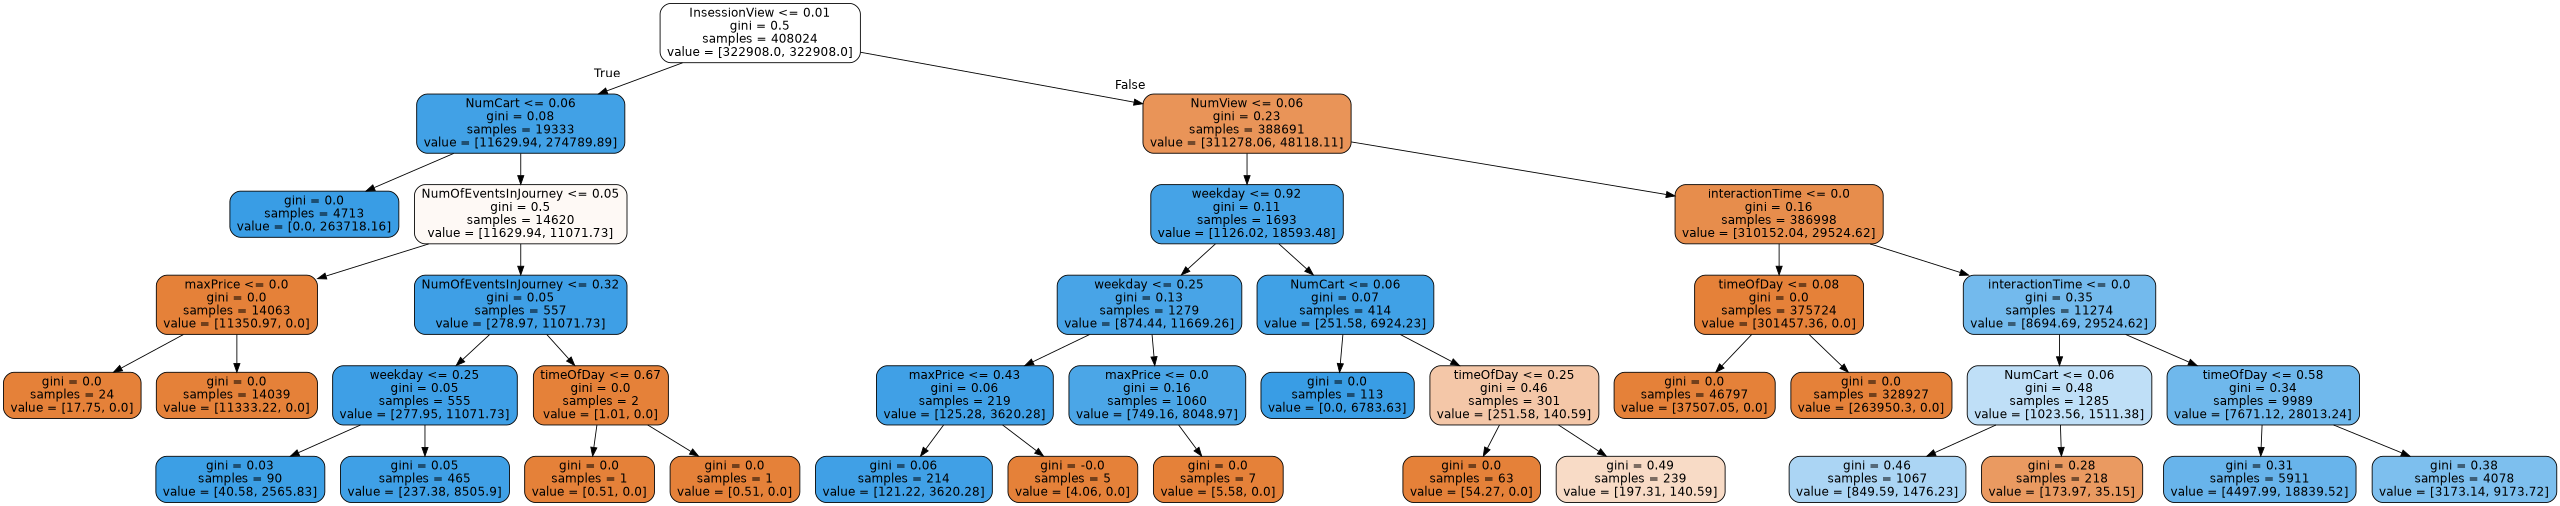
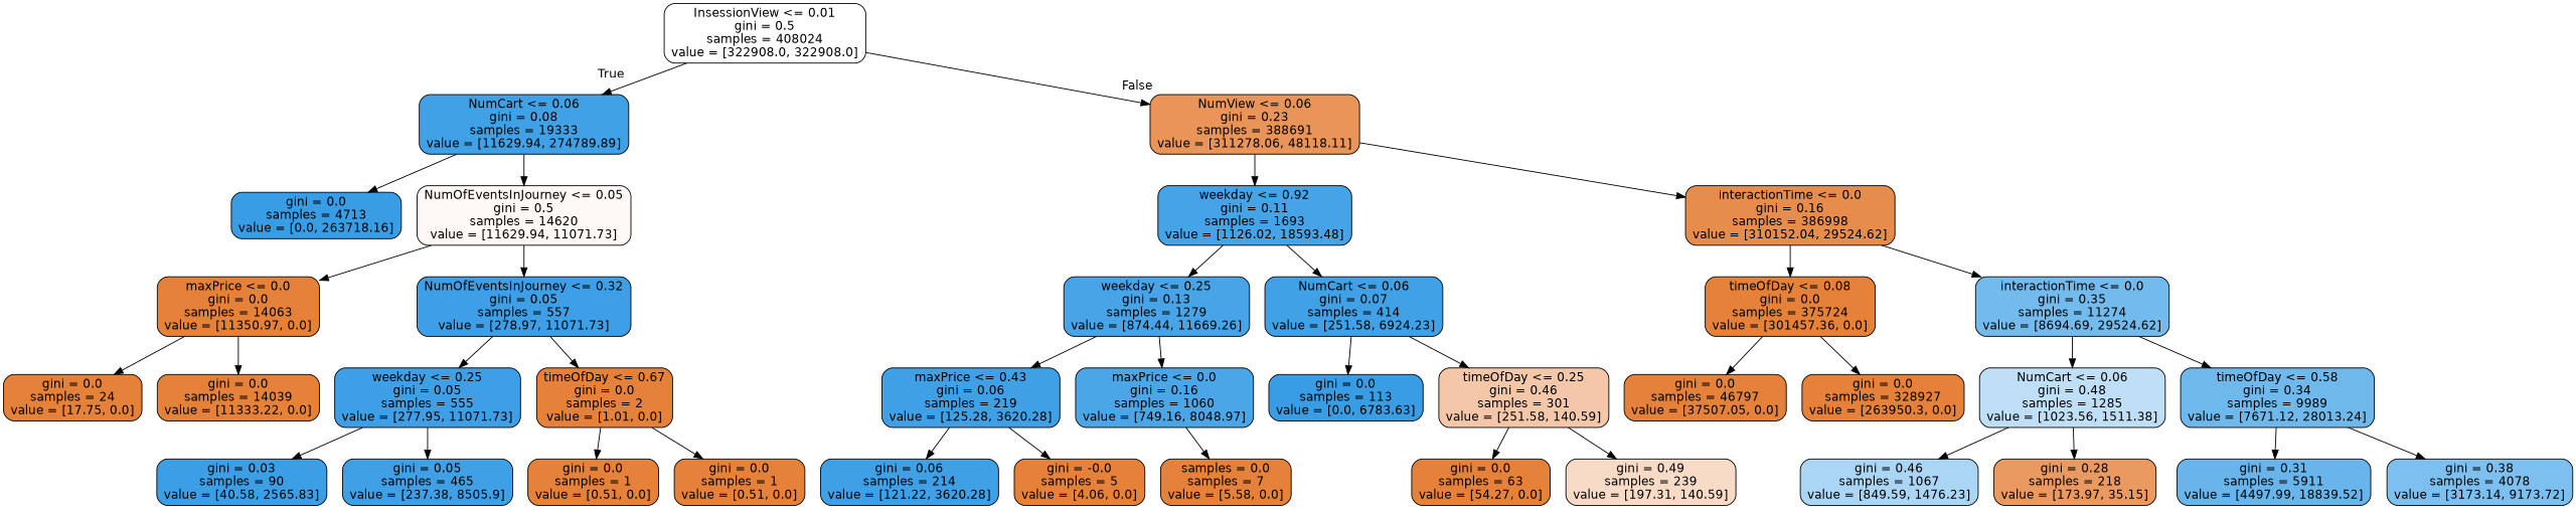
  digraph {
    node [color=black fillcolor="#e58139" fontname=helvetica shape=box style="filled, rounded"]
    edge [fontname=helvetica]
    n1 [fillcolor="#ffffff" label="InsessionView <= 0.01\ngini = 0.5\nsamples = 408024\nvalue = [322908.0, 322908.0]"]
    n2 [fillcolor="#41a1e6" label="NumCart <= 0.06\ngini = 0.08\nsamples = 19333\nvalue = [11629.94, 274789.89]"]
    n3 [fillcolor="#e99458" label="NumView <= 0.06\ngini = 0.23\nsamples = 388691\nvalue = [311278.06, 48118.11]"]
    n4 [fillcolor="#399de5" label="gini = 0.0\nsamples = 4713\nvalue = [0.0, 263718.16]"]
    n5 [fillcolor="#fef9f5" label="NumOfEventsInJourney <= 0.05\ngini = 0.5\nsamples = 14620\nvalue = [11629.94, 11071.73]"]
    n6 [fillcolor="#45a3e7" label="weekday <= 0.92\ngini = 0.11\nsamples = 1693\nvalue = [1126.02, 18593.48]"]
    n7 [fillcolor="#e78d4c" label="interactionTime <= 0.0\ngini = 0.16\nsamples = 386998\nvalue = [310152.04, 29524.62]"]
    n8 [label="maxPrice <= 0.0\ngini = 0.0\nsamples = 14063\nvalue = [11350.97, 0.0]"]
    n9 [fillcolor="#3e9fe6" label="NumOfEventsInJourney <= 0.32\ngini = 0.05\nsamples = 557\nvalue = [278.97, 11071.73]"]
    n10 [label="gini = 0.0\nsamples = 24\nvalue = [17.75, 0.0]"]
    n11 [label="gini = 0.0\nsamples = 14039\nvalue = [11333.22, 0.0]"]
    n12 [fillcolor="#3e9fe6" label="weekday <= 0.25\ngini = 0.05\nsamples = 555\nvalue = [277.95, 11071.73]"]
    n13 [label="timeOfDay <= 0.67\ngini = 0.0\nsamples = 2\nvalue = [1.01, 0.0]"]
    n14 [fillcolor="#3c9fe5" label="gini = 0.03\nsamples = 90\nvalue = [40.58, 2565.83]"]
    n15 [fillcolor="#3fa0e6" label="gini = 0.05\nsamples = 465\nvalue = [237.38, 8505.9]"]
    n16 [label="gini = 0.0\nsamples = 1\nvalue = [0.51, 0.0]"]
    n17 [label="gini = 0.0\nsamples = 1\nvalue = [0.51, 0.0]"]
    n18 [fillcolor="#48a4e7" label="weekday <= 0.25\ngini = 0.13\nsamples = 1279\nvalue = [874.44, 11669.26]"]
    n19 [fillcolor="#40a1e6" label="NumCart <= 0.06\ngini = 0.07\nsamples = 414\nvalue = [251.58, 6924.23]"]
    n20 [label="timeOfDay <= 0.08\ngini = 0.0\nsamples = 375724\nvalue = [301457.36, 0.0]"]
    n21 [fillcolor="#73baed" label="interactionTime <= 0.0\ngini = 0.35\nsamples = 11274\nvalue = [8694.69, 29524.62]"]
    n22 [fillcolor="#40a0e6" label="maxPrice <= 0.43\ngini = 0.06\nsamples = 219\nvalue = [125.28, 3620.28]"]
    n23 [fillcolor="#4ba6e7" label="maxPrice <= 0.0\ngini = 0.16\nsamples = 1060\nvalue = [749.16, 8048.97]"]
    n24 [fillcolor="#399de5" label="gini = 0.0\nsamples = 113\nvalue = [0.0, 6783.63]"]
    n25 [fillcolor="#f4c7a8" label="timeOfDay <= 0.25\ngini = 0.46\nsamples = 301\nvalue = [251.58, 140.59]"]
    n26 [fillcolor="#40a0e6" label="gini = 0.06\nsamples = 214\nvalue = [121.22, 3620.28]"]
    n27 [label="gini = -0.0\nsamples = 5\nvalue = [4.06, 0.0]"]
-   n28 [label="gini = 0.0\nsamples = 7\nvalue = [5.58, 0.0]"]
+   n28 [label="samples = 0.0\nsamples = 7\nvalue = [5.58, 0.0]"]
    n29 [label="gini = 0.0\nsamples = 63\nvalue = [54.27, 0.0]"]
    n30 [fillcolor="#f8dbc6" label="gini = 0.49\nsamples = 239\nvalue = [197.31, 140.59]"]
    n31 [label="gini = 0.0\nsamples = 46797\nvalue = [37507.05, 0.0]"]
    n32 [label="gini = 0.0\nsamples = 328927\nvalue = [263950.3, 0.0]"]
    n33 [fillcolor="#bfdff7" label="NumCart <= 0.06\ngini = 0.48\nsamples = 1285\nvalue = [1023.56, 1511.38]"]
    n34 [fillcolor="#6fb8ec" label="timeOfDay <= 0.58\ngini = 0.34\nsamples = 9989\nvalue = [7671.12, 28013.24]"]
    n35 [fillcolor="#abd5f4" label="gini = 0.46\nsamples = 1067\nvalue = [849.59, 1476.23]"]
    n36 [fillcolor="#ea9a61" label="gini = 0.28\nsamples = 218\nvalue = [173.97, 35.15]"]
    n37 [fillcolor="#68b4eb" label="gini = 0.31\nsamples = 5911\nvalue = [4497.99, 18839.52]"]
    n38 [fillcolor="#7dbfee" label="gini = 0.38\nsamples = 4078\nvalue = [3173.14, 9173.72]"]
    n1 -> n2 [headlabel=True labelangle=45 labeldistance=2.5]
    n1 -> n3 [headlabel=False labelangle=-45 labeldistance=2.5]
    n2 -> n4
    n2 -> n5
    n3 -> n6
    n3 -> n7
    n5 -> n8
    n5 -> n9
    n6 -> n18
    n6 -> n19
    n7 -> n20
    n7 -> n21
    n8 -> n10
    n8 -> n11
    n9 -> n12
    n9 -> n13
    n12 -> n14
    n12 -> n15
    n13 -> n16
    n13 -> n17
    n18 -> n22
    n18 -> n23
    n19 -> n24
    n19 -> n25
    n20 -> n31
    n20 -> n32
    n21 -> n33
    n21 -> n34
    n22 -> n26
    n22 -> n27
    n23 -> n28
    n25 -> n29
    n25 -> n30
    n33 -> n35
    n33 -> n36
    n34 -> n37
    n34 -> n38
  }
